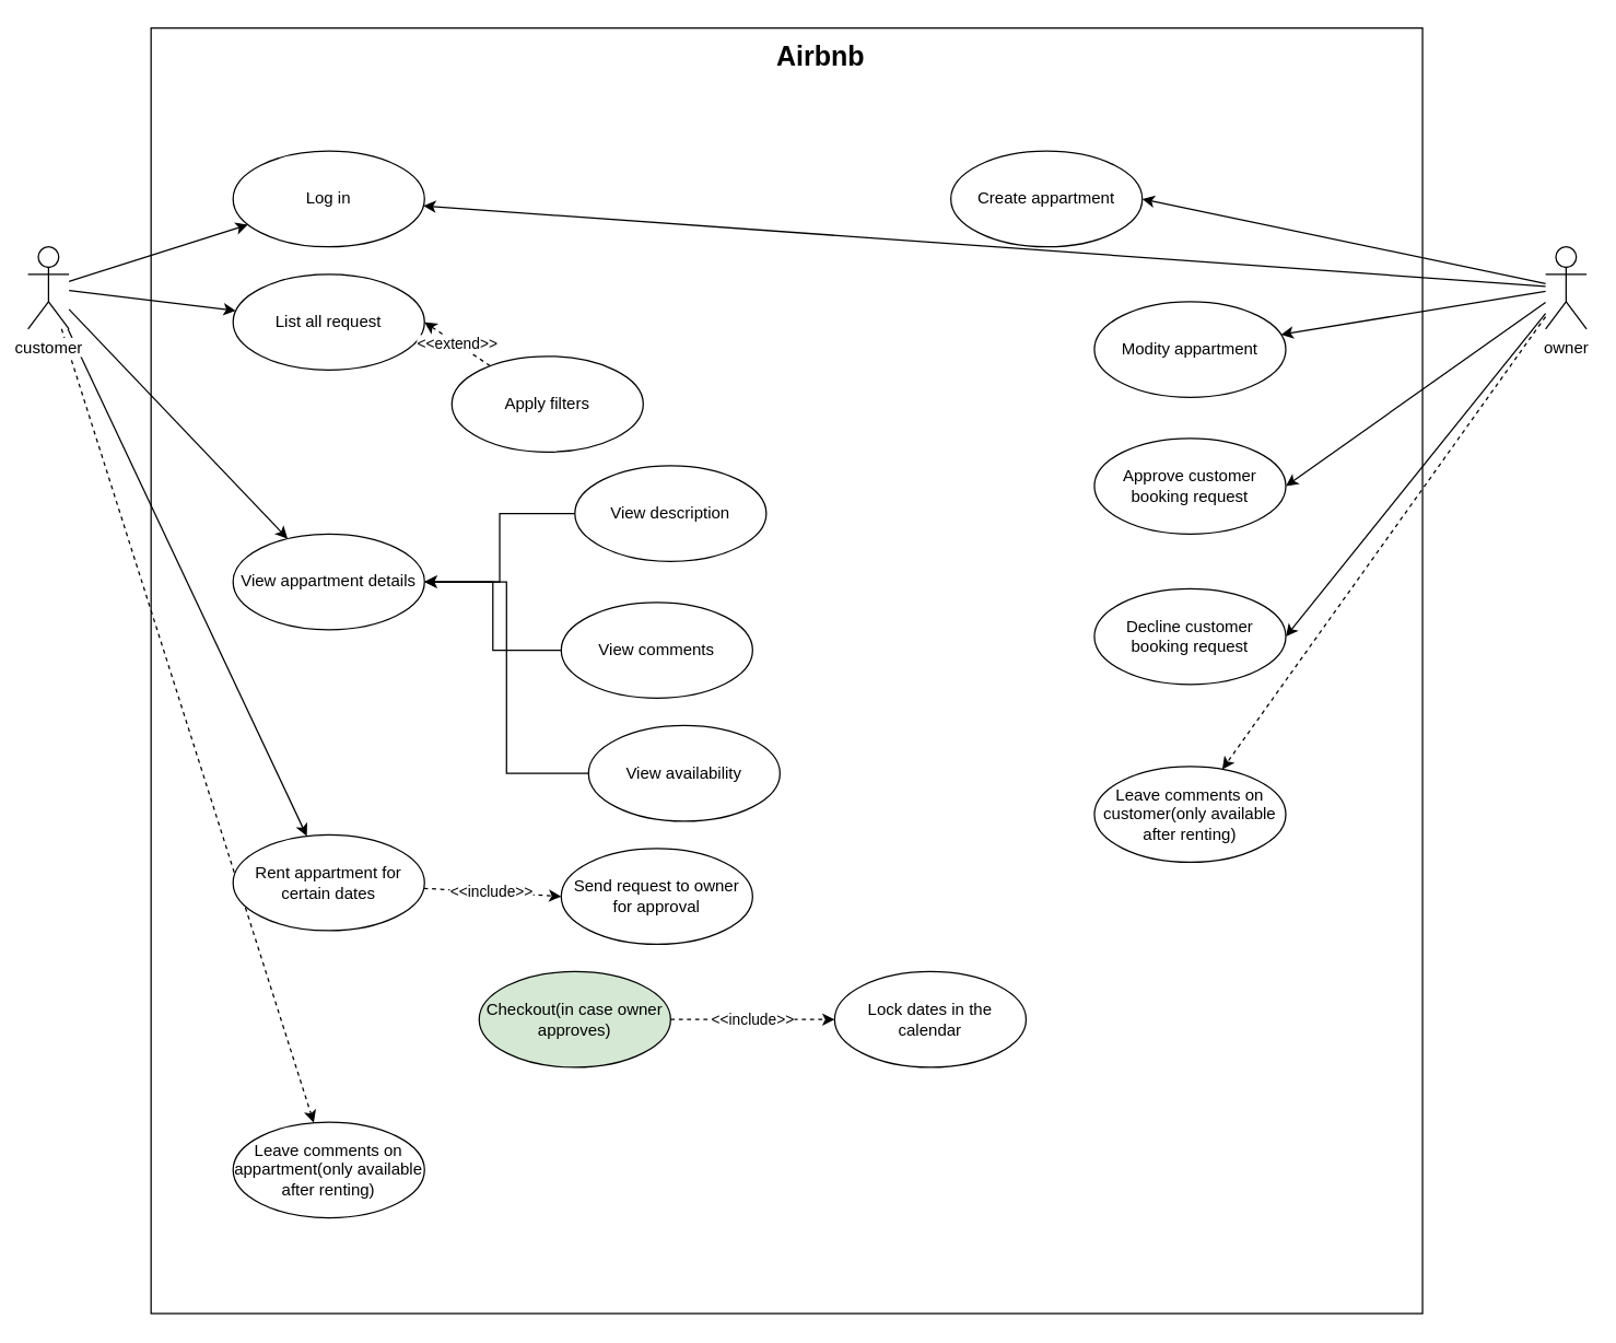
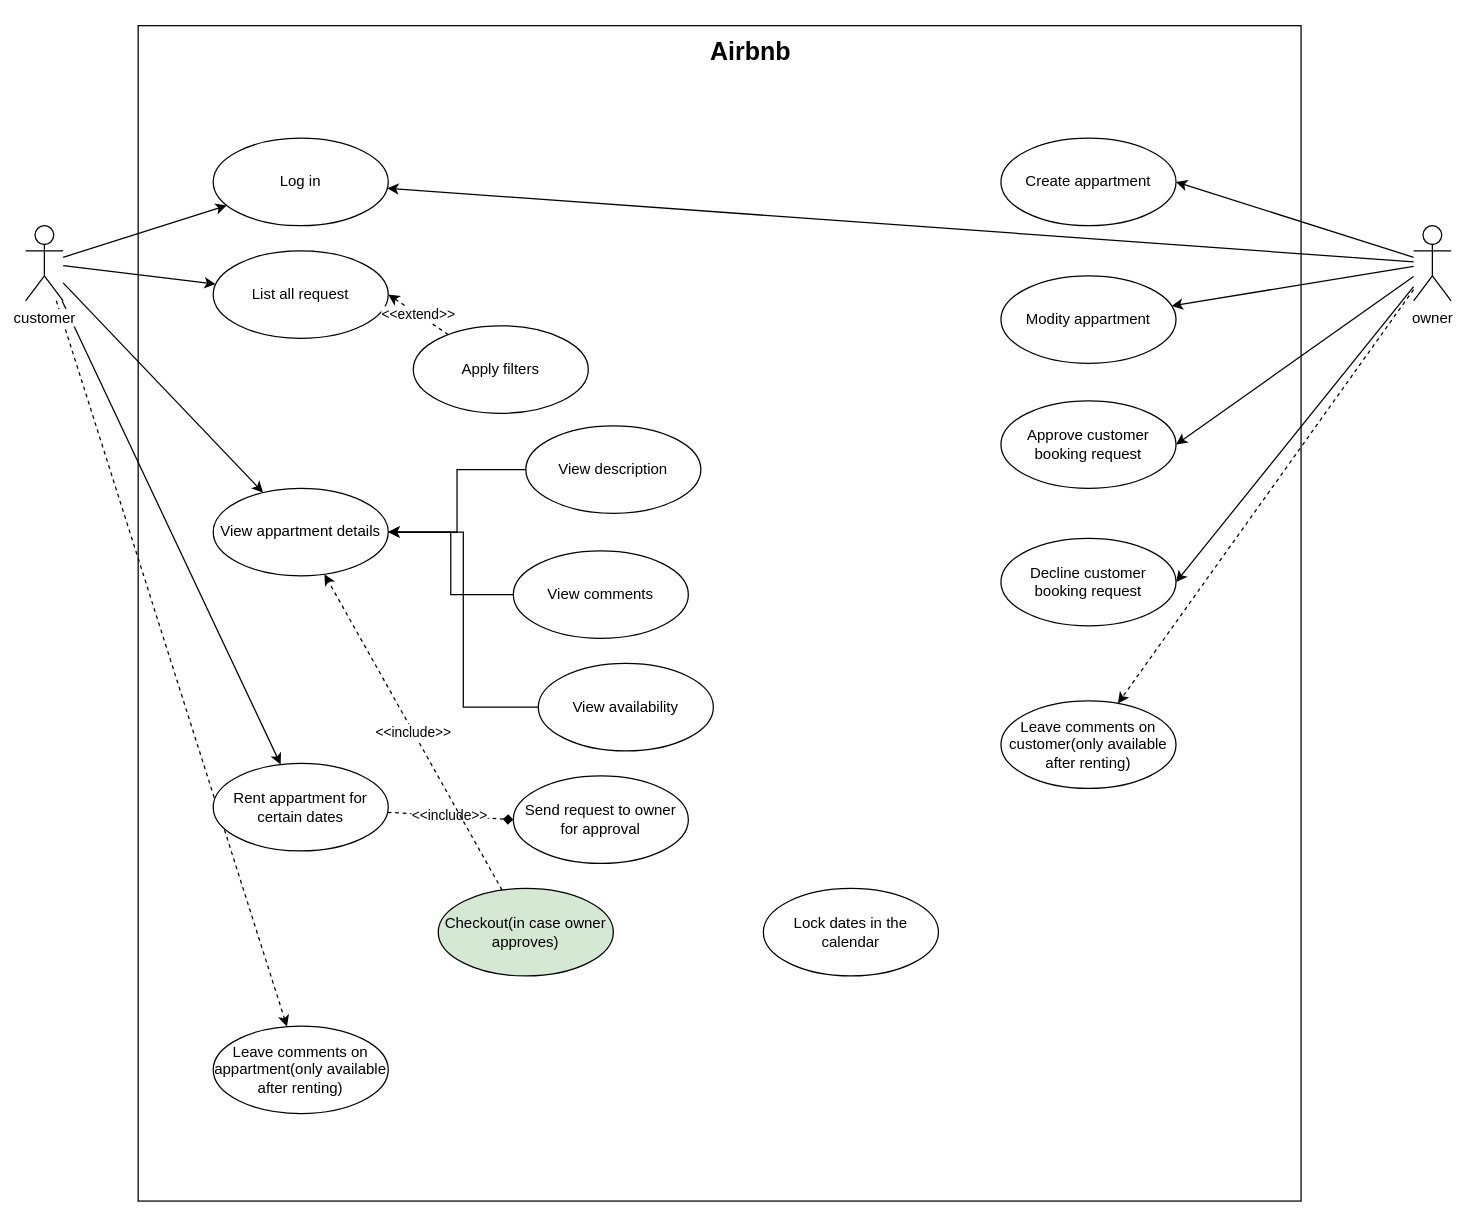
  <mxCell id="0" />
  <mxCell id="1" parent="0" />
  <mxCell id="2" value="" style="rounded=0;whiteSpace=wrap;html=1;" vertex="1" parent="1"><mxGeometry x="110" y="20" width="930" height="940" as="geometry" /></mxCell>
  <mxCell id="3" style="edgeStyle=none;rounded=0;orthogonalLoop=1;jettySize=auto;html=1;" edge="1" parent="1" source="8" target="17"><mxGeometry relative="1" as="geometry" /></mxCell>
  <mxCell id="4" style="edgeStyle=none;rounded=0;orthogonalLoop=1;jettySize=auto;html=1;" edge="1" parent="1" source="8" target="18"><mxGeometry relative="1" as="geometry" /></mxCell>
  <mxCell id="5" style="edgeStyle=none;rounded=0;orthogonalLoop=1;jettySize=auto;html=1;" edge="1" parent="1" source="8" target="21"><mxGeometry relative="1" as="geometry" /></mxCell>
  <mxCell id="6" style="edgeStyle=none;rounded=0;orthogonalLoop=1;jettySize=auto;html=1;" edge="1" parent="1" source="8" target="23"><mxGeometry relative="1" as="geometry" /></mxCell>
  <mxCell id="7" style="edgeStyle=none;rounded=0;orthogonalLoop=1;jettySize=auto;html=1;dashed=1;" edge="1" parent="1" source="8" target="38"><mxGeometry relative="1" as="geometry" /></mxCell>
  <mxCell id="8" value="customer" style="shape=umlActor;verticalLabelPosition=bottom;labelBackgroundColor=#ffffff;verticalAlign=top;html=1;" vertex="1" parent="1"><mxGeometry x="20" y="180" width="30" height="60" as="geometry" /></mxCell>
  <mxCell id="9" style="edgeStyle=none;rounded=0;orthogonalLoop=1;jettySize=auto;html=1;" edge="1" parent="1" source="15" target="17"><mxGeometry relative="1" as="geometry" /></mxCell>
  <mxCell id="10" style="edgeStyle=none;rounded=0;orthogonalLoop=1;jettySize=auto;html=1;entryX=1;entryY=0.5;entryDx=0;entryDy=0;" edge="1" parent="1" source="15" target="31"><mxGeometry relative="1" as="geometry" /></mxCell>
  <mxCell id="11" style="edgeStyle=none;rounded=0;orthogonalLoop=1;jettySize=auto;html=1;" edge="1" parent="1" source="15" target="32"><mxGeometry relative="1" as="geometry" /></mxCell>
  <mxCell id="12" style="edgeStyle=none;rounded=0;orthogonalLoop=1;jettySize=auto;html=1;entryX=1;entryY=0.5;entryDx=0;entryDy=0;" edge="1" parent="1" source="15" target="33"><mxGeometry relative="1" as="geometry" /></mxCell>
  <mxCell id="13" style="edgeStyle=none;rounded=0;orthogonalLoop=1;jettySize=auto;html=1;entryX=1;entryY=0.5;entryDx=0;entryDy=0;" edge="1" parent="1" source="15" target="36"><mxGeometry relative="1" as="geometry" /></mxCell>
  <mxCell id="14" style="edgeStyle=none;rounded=0;orthogonalLoop=1;jettySize=auto;html=1;dashed=1;" edge="1" parent="1" source="15" target="39"><mxGeometry relative="1" as="geometry" /></mxCell>
  <mxCell id="15" value="owner" style="shape=umlActor;verticalLabelPosition=bottom;labelBackgroundColor=#ffffff;verticalAlign=top;html=1;" vertex="1" parent="1"><mxGeometry x="1130" y="180" width="30" height="60" as="geometry" /></mxCell>
  <mxCell id="16" value="&lt;font style=&quot;font-size: 20px&quot;&gt;&lt;b&gt;Airbnb&lt;/b&gt;&lt;/font&gt;" style="text;html=1;strokeColor=none;fillColor=none;align=center;verticalAlign=middle;whiteSpace=wrap;rounded=0;" vertex="1" parent="1"><mxGeometry x="580" y="30" width="40" height="20" as="geometry" /></mxCell>
  <mxCell id="17" value="Log in" style="ellipse;whiteSpace=wrap;html=1;" vertex="1" parent="1"><mxGeometry x="170" y="110" width="140" height="70" as="geometry" /></mxCell>
  <mxCell id="18" value="List all request" style="ellipse;whiteSpace=wrap;html=1;" vertex="1" parent="1"><mxGeometry x="170" y="200" width="140" height="70" as="geometry" /></mxCell>
  <mxCell id="19" value="&amp;lt;&amp;lt;extend&amp;gt;&amp;gt;" style="edgeStyle=none;rounded=0;orthogonalLoop=1;jettySize=auto;html=1;entryX=1;entryY=0.5;entryDx=0;entryDy=0;dashed=1;" edge="1" parent="1" source="20" target="18"><mxGeometry relative="1" as="geometry" /></mxCell>
  <mxCell id="20" value="Apply filters" style="ellipse;whiteSpace=wrap;html=1;" vertex="1" parent="1"><mxGeometry x="330" y="260" width="140" height="70" as="geometry" /></mxCell>
  <mxCell id="21" value="View appartment details" style="ellipse;whiteSpace=wrap;html=1;" vertex="1" parent="1"><mxGeometry x="170" y="390" width="140" height="70" as="geometry" /></mxCell>
- <mxCell id="22" value="&amp;lt;&amp;lt;include&amp;gt;&amp;gt;" style="edgeStyle=none;rounded=0;orthogonalLoop=1;jettySize=auto;html=1;entryX=0;entryY=0.5;entryDx=0;entryDy=0;dashed=1;" edge="1" parent="1" source="23" target="30"><mxGeometry relative="1" as="geometry"><mxPoint x="340" y="645" as="targetPoint" /></mxGeometry></mxCell>
+ <mxCell id="22" value="&amp;lt;&amp;lt;include&amp;gt;&amp;gt;" style="edgeStyle=none;rounded=0;orthogonalLoop=1;jettySize=auto;html=1;entryX=0;entryY=0.5;entryDx=0;entryDy=0;dashed=1;endArrow=diamond;" edge="1" parent="1" source="23" target="30"><mxGeometry relative="1" as="geometry"><mxPoint x="340" y="645" as="targetPoint" /></mxGeometry></mxCell>
  <mxCell id="23" value="Rent appartment for certain dates" style="ellipse;whiteSpace=wrap;html=1;" vertex="1" parent="1"><mxGeometry x="170" y="610" width="140" height="70" as="geometry" /></mxCell>
  <mxCell id="24" style="edgeStyle=orthogonalEdgeStyle;rounded=0;orthogonalLoop=1;jettySize=auto;html=1;entryX=1;entryY=0.5;entryDx=0;entryDy=0;" edge="1" parent="1" source="25" target="21"><mxGeometry relative="1" as="geometry" /></mxCell>
  <mxCell id="25" value="View description" style="ellipse;whiteSpace=wrap;html=1;" vertex="1" parent="1"><mxGeometry x="420" y="340" width="140" height="70" as="geometry" /></mxCell>
  <mxCell id="26" style="edgeStyle=orthogonalEdgeStyle;rounded=0;orthogonalLoop=1;jettySize=auto;html=1;entryX=1;entryY=0.5;entryDx=0;entryDy=0;" edge="1" parent="1" source="27" target="21"><mxGeometry relative="1" as="geometry" /></mxCell>
  <mxCell id="27" value="View comments" style="ellipse;whiteSpace=wrap;html=1;" vertex="1" parent="1"><mxGeometry x="410" y="440" width="140" height="70" as="geometry" /></mxCell>
  <mxCell id="28" style="edgeStyle=orthogonalEdgeStyle;rounded=0;orthogonalLoop=1;jettySize=auto;html=1;entryX=1;entryY=0.5;entryDx=0;entryDy=0;" edge="1" parent="1" source="29" target="21"><mxGeometry relative="1" as="geometry" /></mxCell>
  <mxCell id="29" value="View availability" style="ellipse;whiteSpace=wrap;html=1;" vertex="1" parent="1"><mxGeometry x="430" y="530" width="140" height="70" as="geometry" /></mxCell>
  <mxCell id="30" value="Send request to owner for approval" style="ellipse;whiteSpace=wrap;html=1;" vertex="1" parent="1"><mxGeometry x="410" y="620" width="140" height="70" as="geometry" /></mxCell>
- <mxCell id="31" value="Create appartment" style="ellipse;whiteSpace=wrap;html=1;" vertex="1" parent="1"><mxGeometry x="695" y="110" width="140" height="70" as="geometry" /></mxCell>
+ <mxCell id="31" value="Create appartment" style="ellipse;whiteSpace=wrap;html=1;" vertex="1" parent="1"><mxGeometry x="800" y="110" width="140" height="70" as="geometry" /></mxCell>
  <mxCell id="32" value="Modity appartment" style="ellipse;whiteSpace=wrap;html=1;" vertex="1" parent="1"><mxGeometry x="800" y="220" width="140" height="70" as="geometry" /></mxCell>
  <mxCell id="33" value="Approve customer booking request" style="ellipse;whiteSpace=wrap;html=1;" vertex="1" parent="1"><mxGeometry x="800" y="320" width="140" height="70" as="geometry" /></mxCell>
- <mxCell id="34" value="&amp;lt;&amp;lt;include&amp;gt;&amp;gt;" style="edgeStyle=none;rounded=0;orthogonalLoop=1;jettySize=auto;html=1;entryX=0;entryY=0.5;entryDx=0;entryDy=0;dashed=1;" edge="1" parent="1" source="35" target="37"><mxGeometry relative="1" as="geometry" /></mxCell>
+ <mxCell id="34" value="&amp;lt;&amp;lt;include&amp;gt;&amp;gt;" style="edgeStyle=none;rounded=0;orthogonalLoop=1;jettySize=auto;html=1;dashed=1;" edge="1" parent="1" source="35" target="21"><mxGeometry relative="1" as="geometry" /></mxCell>
  <mxCell id="35" value="Checkout(in case owner approves)" style="ellipse;whiteSpace=wrap;html=1;fillColor=#d5e8d4;" vertex="1" parent="1"><mxGeometry x="350" y="710" width="140" height="70" as="geometry" /></mxCell>
  <mxCell id="36" value="Decline customer booking request" style="ellipse;whiteSpace=wrap;html=1;" vertex="1" parent="1"><mxGeometry x="800" y="430" width="140" height="70" as="geometry" /></mxCell>
  <mxCell id="37" value="Lock dates in the calendar" style="ellipse;whiteSpace=wrap;html=1;" vertex="1" parent="1"><mxGeometry x="610" y="710" width="140" height="70" as="geometry" /></mxCell>
  <mxCell id="38" value="Leave comments on appartment(only available after renting)" style="ellipse;whiteSpace=wrap;html=1;" vertex="1" parent="1"><mxGeometry x="170" y="820" width="140" height="70" as="geometry" /></mxCell>
  <mxCell id="39" value="Leave comments on customer(only available after renting)" style="ellipse;whiteSpace=wrap;html=1;" vertex="1" parent="1"><mxGeometry x="800" y="560" width="140" height="70" as="geometry" /></mxCell>
